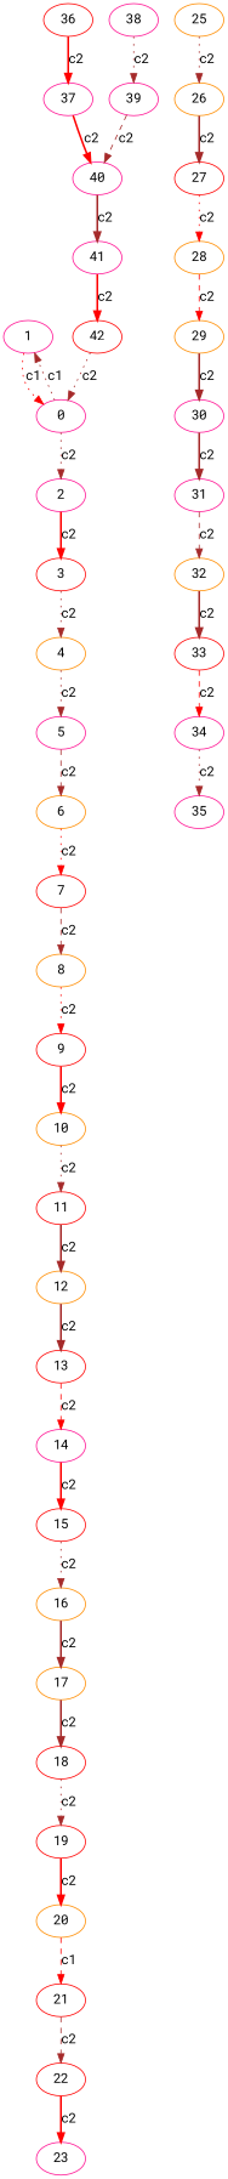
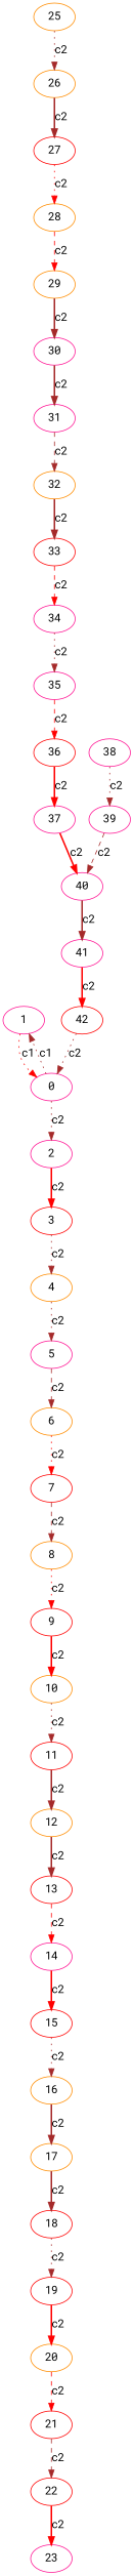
  digraph {
    fontname="Roboto Mono"
    node [color=deeppink fontname="Roboto Mono"]
    edge [color=brown fontname="Roboto Mono" style=bold]
    1
    0
    2
    3 [color=red]
    4 [color=darkorange]
    5
    6 [color=darkorange]
    7 [color=red]
    8 [color=darkorange]
    9 [color=red]
    10 [color=darkorange]
    11 [color=red]
    12 [color=darkorange]
    13 [color=red]
    14
    15 [color=red]
    16 [color=darkorange]
    17 [color=darkorange]
    18 [color=red]
    19 [color=red]
    20 [color=darkorange]
    21 [color=red]
    22 [color=red]
    23
    25 [color=darkorange]
    26 [color=darkorange]
    27 [color=red]
    28 [color=darkorange]
    29 [color=darkorange]
    30
    31
    32 [color=darkorange]
    33 [color=red]
    34
    35
    36 [color=red]
    37
    40
    38
    39
    41
    42 [color=red]
    1 -> 0 [color=red label=c1 style=dotted]
    0 -> 1 [label=c1 style=dotted]
    0 -> 2 [label=c2 style=dotted]
    2 -> 3 [color=red label=c2]
    3 -> 4 [label=c2 style=dotted]
    4 -> 5 [label=c2 style=dotted]
    5 -> 6 [label=c2 style=dashed]
    6 -> 7 [color=red label=c2 style=dotted]
    7 -> 8 [label=c2 style=dashed]
    8 -> 9 [color=red label=c2 style=dotted]
    9 -> 10 [color=red label=c2]
    10 -> 11 [label=c2 style=dotted]
    11 -> 12 [label=c2]
    12 -> 13 [label=c2]
    13 -> 14 [color=red label=c2 style=dashed]
    14 -> 15 [color=red label=c2]
    15 -> 16 [label=c2 style=dotted]
    16 -> 17 [label=c2]
    17 -> 18 [label=c2]
    18 -> 19 [label=c2 style=dotted]
    19 -> 20 [color=red label=c2]
-   20 -> 21 [color=red label=c1 style=dashed]
+   20 -> 21 [color=red label=c2 style=dashed]
    21 -> 22 [label=c2 style=dashed]
    22 -> 23 [color=red label=c2]
    25 -> 26 [label=c2 style=dotted]
    26 -> 27 [label=c2]
    27 -> 28 [color=red label=c2 style=dotted]
    28 -> 29 [color=red label=c2 style=dashed]
    29 -> 30 [label=c2]
    30 -> 31 [label=c2]
    31 -> 32 [label=c2 style=dashed]
    32 -> 33 [label=c2]
    33 -> 34 [color=red label=c2 style=dashed]
    34 -> 35 [label=c2 style=dotted]
+   35 -> 36 [color=red label=c2 style=dashed]
    36 -> 37 [color=red label=c2]
    37 -> 40 [color=red label=c2]
    40 -> 41 [label=c2]
    38 -> 39 [label=c2 style=dotted]
    39 -> 40 [label=c2 style=dashed]
    41 -> 42 [color=red label=c2]
    42 -> 0 [label=c2 style=dotted]
  }
